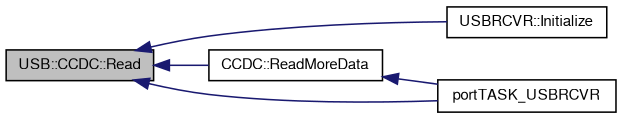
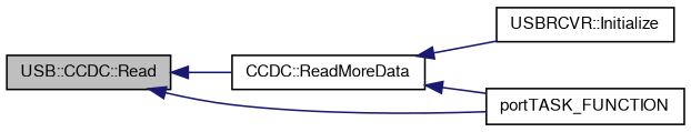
  digraph {
    rankdir=LR
    node [color=black fontname=FreeSans fontsize=10 shape=record]
    edge [color=midnightblue dir=back fontname=FreeSans fontsize=10 labelfontname=FreeSans labelfontsize=10 style=solid]
    n1 [fillcolor=grey75 fontcolor=black height=0.2 label="USB::CCDC::Read" style=filled width=0.4]
    n2 [height=0.2 label="USBRCVR::Initialize" width=0.4]
    n3 [height=0.2 label="CCDC::ReadMoreData" width=0.4]
-   n4 [height=0.2 label=portTASK_USBRCVR width=0.4]
-   n1 -> n2
+   n4 [height=0.2 label=portTASK_FUNCTION width=0.4]
+   n3 -> n2
    n1 -> n3
    n1 -> n4
    n3 -> n4
  }
